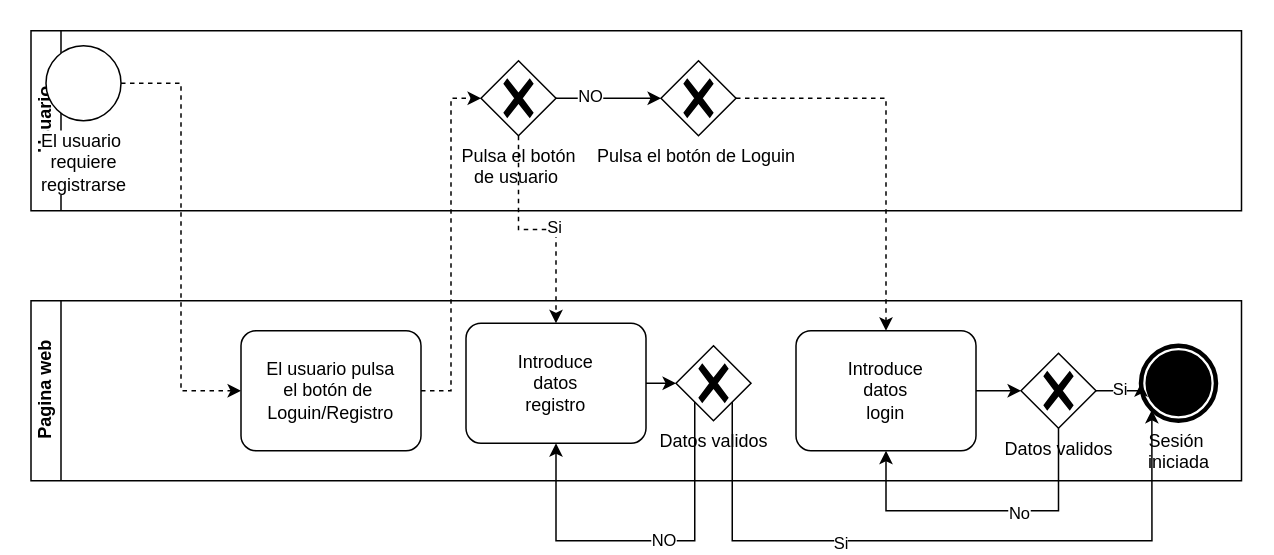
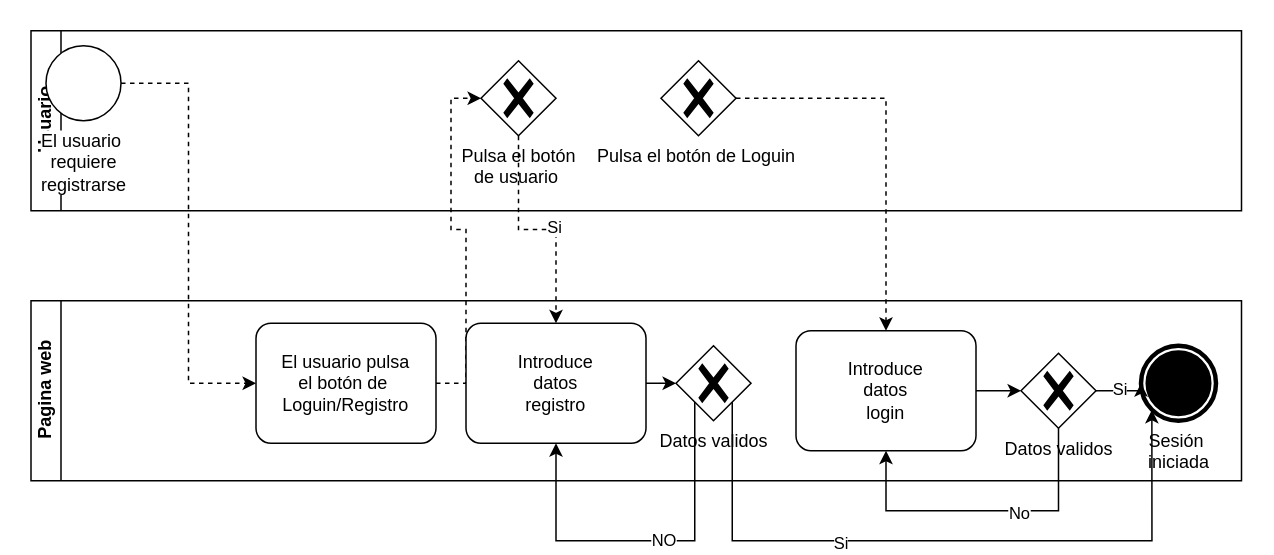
  <mxCell id="0" />
  <mxCell id="1" parent="0" />
  <mxCell id="2" value="Usuario" style="swimlane;html=1;startSize=20;horizontal=0;" vertex="1" parent="1"><mxGeometry x="20" y="20" width="807" height="120" as="geometry" /></mxCell>
  <mxCell id="3" value="El usuario&amp;nbsp;&lt;div&gt;requiere&lt;div&gt;registrarse&lt;/div&gt;&lt;/div&gt;" style="points=[[0.145,0.145,0],[0.5,0,0],[0.855,0.145,0],[1,0.5,0],[0.855,0.855,0],[0.5,1,0],[0.145,0.855,0],[0,0.5,0]];shape=mxgraph.bpmn.event;html=1;verticalLabelPosition=bottom;labelBackgroundColor=#ffffff;verticalAlign=top;align=center;perimeter=ellipsePerimeter;outlineConnect=0;aspect=fixed;outline=standard;symbol=general;" vertex="1" parent="2"><mxGeometry x="10" y="10" width="50" height="50" as="geometry" /></mxCell>
  <mxCell id="4" value="Pulsa el botón&lt;div&gt;de usuario&amp;nbsp;&lt;/div&gt;" style="points=[[0.25,0.25,0],[0.5,0,0],[0.75,0.25,0],[1,0.5,0],[0.75,0.75,0],[0.5,1,0],[0.25,0.75,0],[0,0.5,0]];shape=mxgraph.bpmn.gateway2;html=1;verticalLabelPosition=bottom;labelBackgroundColor=#ffffff;verticalAlign=top;align=center;perimeter=rhombusPerimeter;outlineConnect=0;outline=none;symbol=none;gwType=exclusive;" vertex="1" parent="2"><mxGeometry x="300" y="20" width="50" height="50" as="geometry" /></mxCell>
  <mxCell id="5" value="Pulsa el botón de Loguin&amp;nbsp;" style="points=[[0.25,0.25,0],[0.5,0,0],[0.75,0.25,0],[1,0.5,0],[0.75,0.75,0],[0.5,1,0],[0.25,0.75,0],[0,0.5,0]];shape=mxgraph.bpmn.gateway2;html=1;verticalLabelPosition=bottom;labelBackgroundColor=#ffffff;verticalAlign=top;align=center;perimeter=rhombusPerimeter;outlineConnect=0;outline=none;symbol=none;gwType=exclusive;" vertex="1" parent="2"><mxGeometry x="420" y="20" width="50" height="50" as="geometry" /></mxCell>
- <mxCell id="6" style="edgeStyle=orthogonalEdgeStyle;rounded=0;orthogonalLoop=1;jettySize=auto;html=1;exitX=1;exitY=0.5;exitDx=0;exitDy=0;exitPerimeter=0;entryX=0;entryY=0.5;entryDx=0;entryDy=0;entryPerimeter=0;" edge="1" parent="2" source="4" target="5"><mxGeometry relative="1" as="geometry" /></mxCell>
- <mxCell id="7" value="NO" style="edgeLabel;html=1;align=center;verticalAlign=middle;resizable=0;points=[];" vertex="1" connectable="0" parent="6"><mxGeometry x="-0.36" y="2" relative="1" as="geometry"><mxPoint as="offset" /></mxGeometry></mxCell>
  <mxCell id="8" style="edgeStyle=orthogonalEdgeStyle;rounded=0;orthogonalLoop=1;jettySize=auto;html=1;exitX=1;exitY=0.5;exitDx=0;exitDy=0;exitPerimeter=0;entryX=0;entryY=0.5;entryDx=0;entryDy=0;entryPerimeter=0;dashed=1;" edge="1" parent="1" source="3" target="13"><mxGeometry relative="1" as="geometry"><mxPoint x="320" y="250" as="targetPoint" /></mxGeometry></mxCell>
  <mxCell id="9" style="edgeStyle=orthogonalEdgeStyle;rounded=0;orthogonalLoop=1;jettySize=auto;html=1;exitX=1;exitY=0.5;exitDx=0;exitDy=0;exitPerimeter=0;entryX=0;entryY=0.5;entryDx=0;entryDy=0;entryPerimeter=0;dashed=1;" edge="1" parent="1" source="13" target="4"><mxGeometry relative="1" as="geometry" /></mxCell>
  <mxCell id="10" style="edgeStyle=orthogonalEdgeStyle;rounded=0;orthogonalLoop=1;jettySize=auto;html=1;exitX=0.5;exitY=1;exitDx=0;exitDy=0;exitPerimeter=0;dashed=1;" edge="1" parent="1" source="4" target="14"><mxGeometry relative="1" as="geometry" /></mxCell>
  <mxCell id="11" value="Si" style="edgeLabel;html=1;align=center;verticalAlign=middle;resizable=0;points=[];" vertex="1" connectable="0" parent="10"><mxGeometry x="0.151" y="2" relative="1" as="geometry"><mxPoint as="offset" /></mxGeometry></mxCell>
  <mxCell id="12" value="Pagina web" style="swimlane;html=1;startSize=20;horizontal=0;" vertex="1" parent="1"><mxGeometry x="20" y="200" width="807" height="120" as="geometry" /></mxCell>
- <mxCell id="13" value="&lt;span style=&quot;text-wrap: nowrap; background-color: rgb(255, 255, 255);&quot;&gt;El usuario pulsa&lt;/span&gt;&lt;div style=&quot;text-wrap: nowrap;&quot;&gt;el botón de&amp;nbsp;&lt;/div&gt;&lt;div style=&quot;text-wrap: nowrap;&quot;&gt;Loguin/Registro&lt;/div&gt;" style="points=[[0.25,0,0],[0.5,0,0],[0.75,0,0],[1,0.25,0],[1,0.5,0],[1,0.75,0],[0.75,1,0],[0.5,1,0],[0.25,1,0],[0,0.75,0],[0,0.5,0],[0,0.25,0]];shape=mxgraph.bpmn.task;whiteSpace=wrap;rectStyle=rounded;size=10;html=1;container=1;expand=0;collapsible=0;taskMarker=abstract;" vertex="1" parent="12"><mxGeometry x="140" y="20" width="120" height="80" as="geometry" /></mxCell>
+ <mxCell id="13" value="&lt;span style=&quot;text-wrap: nowrap; background-color: rgb(255, 255, 255);&quot;&gt;El usuario pulsa&lt;/span&gt;&lt;div style=&quot;text-wrap: nowrap;&quot;&gt;el botón de&amp;nbsp;&lt;/div&gt;&lt;div style=&quot;text-wrap: nowrap;&quot;&gt;Loguin/Registro&lt;/div&gt;" style="points=[[0.25,0,0],[0.5,0,0],[0.75,0,0],[1,0.25,0],[1,0.5,0],[1,0.75,0],[0.75,1,0],[0.5,1,0],[0.25,1,0],[0,0.75,0],[0,0.5,0],[0,0.25,0]];shape=mxgraph.bpmn.task;whiteSpace=wrap;rectStyle=rounded;size=10;html=1;container=1;expand=0;collapsible=0;taskMarker=abstract;" vertex="1" parent="12"><mxGeometry x="150" y="15" width="120" height="80" as="geometry" /></mxCell>
  <mxCell id="14" value="Introduce&lt;div&gt;datos&lt;/div&gt;&lt;div&gt;registro&lt;/div&gt;" style="points=[[0.25,0,0],[0.5,0,0],[0.75,0,0],[1,0.25,0],[1,0.5,0],[1,0.75,0],[0.75,1,0],[0.5,1,0],[0.25,1,0],[0,0.75,0],[0,0.5,0],[0,0.25,0]];shape=mxgraph.bpmn.task;whiteSpace=wrap;rectStyle=rounded;size=10;html=1;container=1;expand=0;collapsible=0;taskMarker=abstract;" vertex="1" parent="12"><mxGeometry x="290" y="15" width="120" height="80" as="geometry" /></mxCell>
  <mxCell id="15" value="Datos validos" style="points=[[0.25,0.25,0],[0.5,0,0],[0.75,0.25,0],[1,0.5,0],[0.75,0.75,0],[0.5,1,0],[0.25,0.75,0],[0,0.5,0]];shape=mxgraph.bpmn.gateway2;html=1;verticalLabelPosition=bottom;labelBackgroundColor=#ffffff;verticalAlign=top;align=center;perimeter=rhombusPerimeter;outlineConnect=0;outline=none;symbol=none;gwType=exclusive;" vertex="1" parent="12"><mxGeometry x="430" y="30" width="50" height="50" as="geometry" /></mxCell>
  <mxCell id="16" style="edgeStyle=orthogonalEdgeStyle;rounded=0;orthogonalLoop=1;jettySize=auto;html=1;exitX=1;exitY=0.5;exitDx=0;exitDy=0;exitPerimeter=0;entryX=0;entryY=0.5;entryDx=0;entryDy=0;entryPerimeter=0;" edge="1" parent="12" source="14" target="15"><mxGeometry relative="1" as="geometry" /></mxCell>
  <mxCell id="17" style="edgeStyle=orthogonalEdgeStyle;rounded=0;orthogonalLoop=1;jettySize=auto;html=1;exitX=0.25;exitY=0.75;exitDx=0;exitDy=0;exitPerimeter=0;entryX=0.5;entryY=1;entryDx=0;entryDy=0;entryPerimeter=0;" edge="1" parent="12" source="15" target="14"><mxGeometry relative="1" as="geometry"><Array as="points"><mxPoint x="443" y="160" /><mxPoint x="350" y="160" /></Array></mxGeometry></mxCell>
  <mxCell id="18" value="NO" style="edgeLabel;html=1;align=center;verticalAlign=middle;resizable=0;points=[];" vertex="1" connectable="0" parent="17"><mxGeometry x="-0.09" y="-1" relative="1" as="geometry"><mxPoint as="offset" /></mxGeometry></mxCell>
  <mxCell id="19" value="Introduce&lt;div&gt;datos&lt;/div&gt;&lt;div&gt;login&lt;/div&gt;" style="points=[[0.25,0,0],[0.5,0,0],[0.75,0,0],[1,0.25,0],[1,0.5,0],[1,0.75,0],[0.75,1,0],[0.5,1,0],[0.25,1,0],[0,0.75,0],[0,0.5,0],[0,0.25,0]];shape=mxgraph.bpmn.task;whiteSpace=wrap;rectStyle=rounded;size=10;html=1;container=1;expand=0;collapsible=0;taskMarker=abstract;" vertex="1" parent="12"><mxGeometry x="510" y="20" width="120" height="80" as="geometry" /></mxCell>
  <mxCell id="20" value="Sesión&amp;nbsp;&lt;div&gt;iniciada&lt;/div&gt;" style="points=[[0.145,0.145,0],[0.5,0,0],[0.855,0.145,0],[1,0.5,0],[0.855,0.855,0],[0.5,1,0],[0.145,0.855,0],[0,0.5,0]];shape=mxgraph.bpmn.event;html=1;verticalLabelPosition=bottom;labelBackgroundColor=#ffffff;verticalAlign=top;align=center;perimeter=ellipsePerimeter;outlineConnect=0;aspect=fixed;outline=end;symbol=terminate;" vertex="1" parent="12"><mxGeometry x="740" y="30" width="50" height="50" as="geometry" /></mxCell>
  <mxCell id="21" style="edgeStyle=orthogonalEdgeStyle;rounded=0;orthogonalLoop=1;jettySize=auto;html=1;exitX=0.75;exitY=0.75;exitDx=0;exitDy=0;exitPerimeter=0;entryX=0.145;entryY=0.855;entryDx=0;entryDy=0;entryPerimeter=0;" edge="1" parent="12" source="15" target="20"><mxGeometry relative="1" as="geometry"><Array as="points"><mxPoint x="468" y="160" /><mxPoint x="747" y="160" /></Array></mxGeometry></mxCell>
  <mxCell id="22" value="Si" style="edgeLabel;html=1;align=center;verticalAlign=middle;resizable=0;points=[];" vertex="1" connectable="0" parent="21"><mxGeometry x="-0.287" y="-1" relative="1" as="geometry"><mxPoint as="offset" /></mxGeometry></mxCell>
  <mxCell id="23" value="Datos validos" style="points=[[0.25,0.25,0],[0.5,0,0],[0.75,0.25,0],[1,0.5,0],[0.75,0.75,0],[0.5,1,0],[0.25,0.75,0],[0,0.5,0]];shape=mxgraph.bpmn.gateway2;html=1;verticalLabelPosition=bottom;labelBackgroundColor=#ffffff;verticalAlign=top;align=center;perimeter=rhombusPerimeter;outlineConnect=0;outline=none;symbol=none;gwType=exclusive;" vertex="1" parent="12"><mxGeometry x="660" y="35" width="50" height="50" as="geometry" /></mxCell>
  <mxCell id="24" style="edgeStyle=orthogonalEdgeStyle;rounded=0;orthogonalLoop=1;jettySize=auto;html=1;exitX=1;exitY=0.5;exitDx=0;exitDy=0;exitPerimeter=0;entryX=0;entryY=0.5;entryDx=0;entryDy=0;entryPerimeter=0;" edge="1" parent="12" source="19" target="23"><mxGeometry relative="1" as="geometry" /></mxCell>
  <mxCell id="25" style="edgeStyle=orthogonalEdgeStyle;rounded=0;orthogonalLoop=1;jettySize=auto;html=1;exitX=1;exitY=0.5;exitDx=0;exitDy=0;exitPerimeter=0;entryX=0;entryY=0.5;entryDx=0;entryDy=0;entryPerimeter=0;" edge="1" parent="12" source="23" target="20"><mxGeometry relative="1" as="geometry" /></mxCell>
  <mxCell id="26" value="Si" style="edgeLabel;html=1;align=center;verticalAlign=middle;resizable=0;points=[];" vertex="1" connectable="0" parent="25"><mxGeometry x="-0.143" y="2" relative="1" as="geometry"><mxPoint as="offset" /></mxGeometry></mxCell>
  <mxCell id="27" style="edgeStyle=orthogonalEdgeStyle;rounded=0;orthogonalLoop=1;jettySize=auto;html=1;exitX=0.5;exitY=1;exitDx=0;exitDy=0;exitPerimeter=0;entryX=0.5;entryY=1;entryDx=0;entryDy=0;entryPerimeter=0;" edge="1" parent="12" source="23" target="19"><mxGeometry relative="1" as="geometry"><Array as="points"><mxPoint x="685" y="140" /><mxPoint x="570" y="140" /></Array></mxGeometry></mxCell>
  <mxCell id="28" value="No" style="edgeLabel;html=1;align=center;verticalAlign=middle;resizable=0;points=[];" vertex="1" connectable="0" parent="27"><mxGeometry x="-0.219" y="1" relative="1" as="geometry"><mxPoint as="offset" /></mxGeometry></mxCell>
  <mxCell id="29" style="edgeStyle=orthogonalEdgeStyle;rounded=0;orthogonalLoop=1;jettySize=auto;html=1;exitX=1;exitY=0.5;exitDx=0;exitDy=0;exitPerimeter=0;dashed=1;" edge="1" parent="1" source="5" target="19"><mxGeometry relative="1" as="geometry" /></mxCell>
